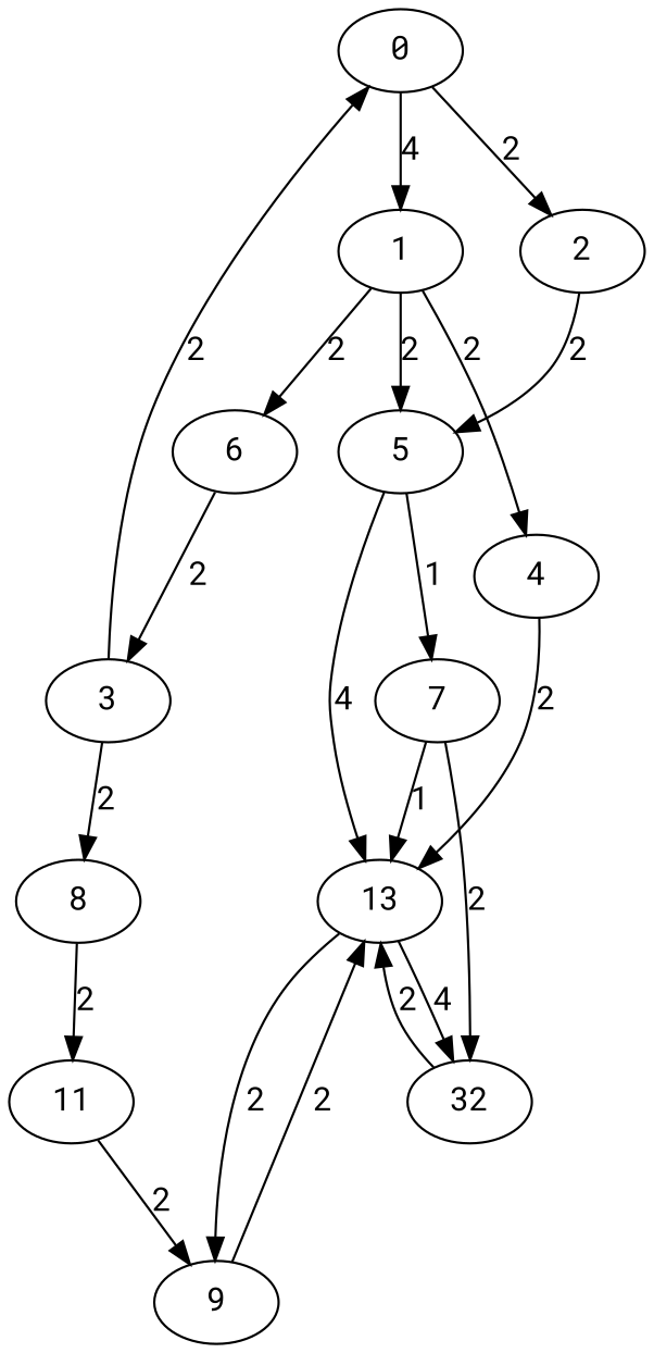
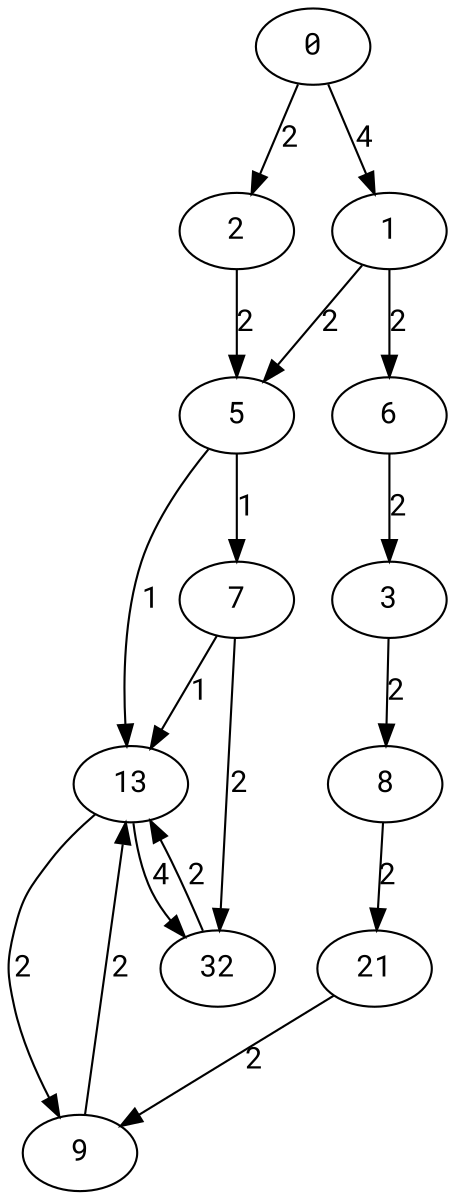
  digraph {
    fontname="Roboto Mono"
    rankdir=TB
    node [fontname="Roboto Mono"]
    edge [fontname="Roboto Mono"]
    0
    2
    1
    5
-   4
    6
    n7 [label=13]
    7
    3
    n10 [label=32]
    9
    8
-   11
+   11 [label=21]
    0 -> 2 [label=2]
    0 -> 1 [label=4]
    2 -> 5 [label=2]
    1 -> 5 [label=2]
-   1 -> 4 [label=2]
    1 -> 6 [label=2]
-   5 -> n7 [label=4]
+   5 -> n7 [label=1]
    5 -> 7 [label=1]
-   4 -> n7 [label=2]
    6 -> 3 [label=2]
    n7 -> n10 [label=4]
    n7 -> 9 [label=2]
    7 -> n7 [label=1]
    7 -> n10 [label=2]
-   3 -> 0 [label=2]
    3 -> 8 [label=2]
    n10 -> n7 [label=2]
    9 -> n7 [label=2]
    8 -> 11 [label=2]
    11 -> 9 [label=2]
  }
